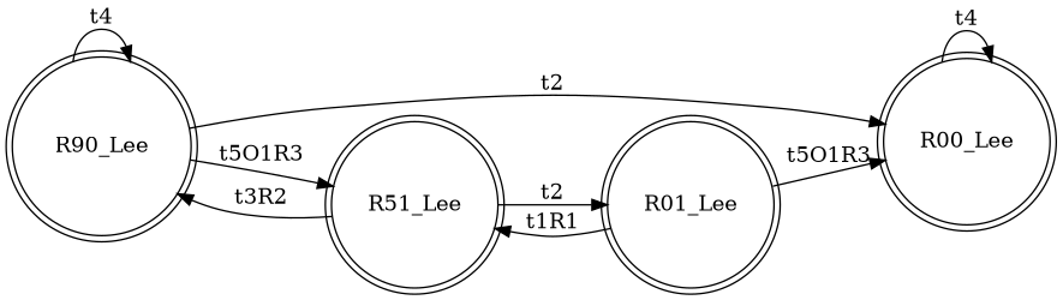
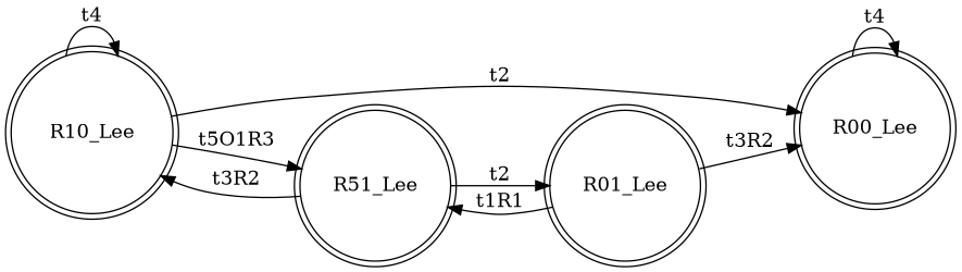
  digraph {
    fontname="DejaVu Serif"
    rankdir=LR
    node [fontname="DejaVu Serif" shape=doublecircle]
    edge [fontname="DejaVu Serif"]
    R00_Lee
-   R10_Lee [label=R90_Lee]
+   R10_Lee
    n3 [label=R51_Lee]
    R01_Lee
    R00_Lee -> R00_Lee [label=t4]
    R10_Lee -> R00_Lee [label=t2]
    R10_Lee -> R10_Lee [label=t4]
    R10_Lee -> n3 [label=t5O1R3]
    n3 -> R10_Lee [label=t3R2]
    n3 -> R01_Lee [label=t2]
-   R01_Lee -> R00_Lee [label=t5O1R3]
+   R01_Lee -> R00_Lee [label=t3R2]
    R01_Lee -> n3 [label=t1R1]
  }
